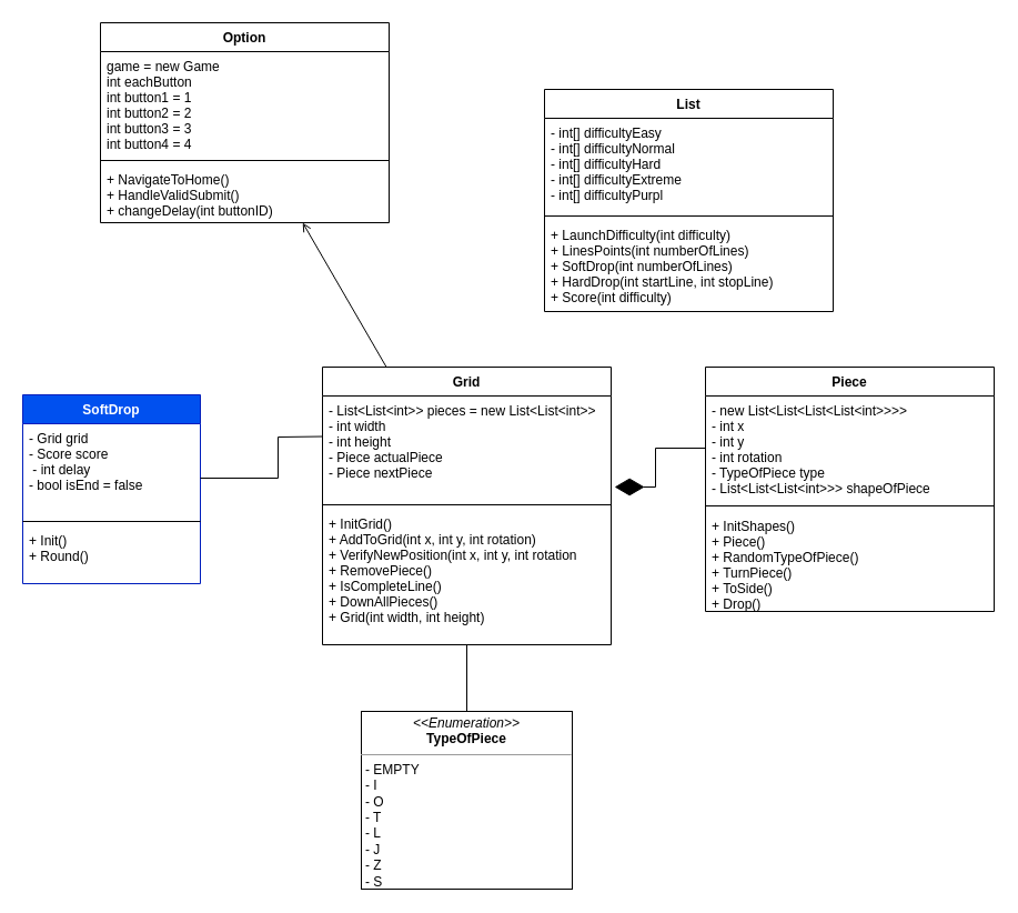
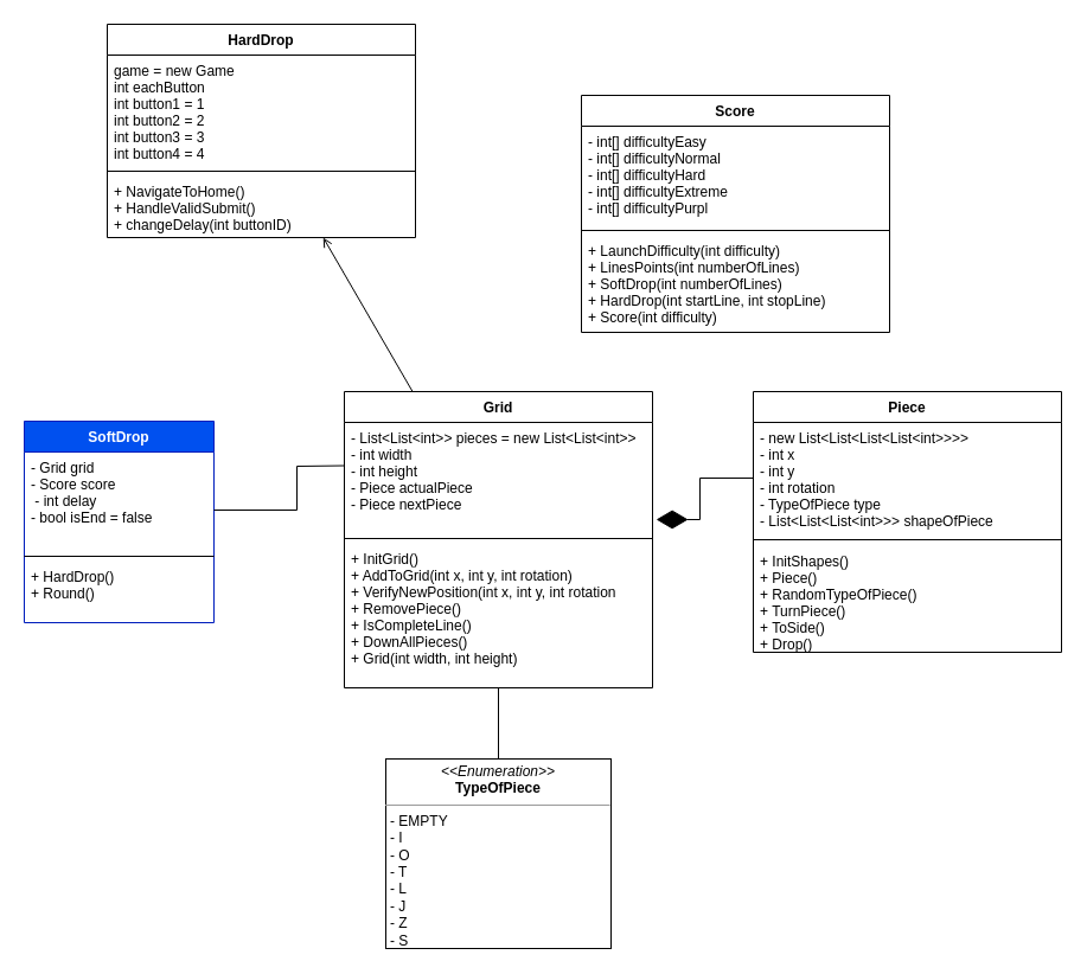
  <mxCell id="0" />
  <mxCell id="1" parent="0" />
  <mxCell id="2" value="SoftDrop" style="swimlane;fontStyle=1;align=center;verticalAlign=top;childLayout=stackLayout;horizontal=1;startSize=26;horizontalStack=0;resizeParent=1;resizeParentMax=0;resizeLast=0;collapsible=1;marginBottom=0;fillColor=#0050ef;strokeColor=#001DBC;fontColor=#ffffff;" parent="1" vertex="1"><mxGeometry x="20" y="355" width="160" height="170" as="geometry" /></mxCell>
  <mxCell id="3" value="- Grid grid&#10;- Score score&#10; - int delay&#10;- bool isEnd = false" style="text;strokeColor=none;fillColor=none;align=left;verticalAlign=top;spacingLeft=4;spacingRight=4;overflow=hidden;rotatable=0;points=[[0,0.5],[1,0.5]];portConstraint=eastwest;" parent="2" vertex="1"><mxGeometry y="26" width="160" height="84" as="geometry" /></mxCell>
  <mxCell id="4" value="" style="line;strokeWidth=1;fillColor=none;align=left;verticalAlign=middle;spacingTop=-1;spacingLeft=3;spacingRight=3;rotatable=0;labelPosition=right;points=[];portConstraint=eastwest;" parent="2" vertex="1"><mxGeometry y="110" width="160" height="8" as="geometry" /></mxCell>
- <mxCell id="5" value="+ Init()&#10;+ Round()" style="text;strokeColor=none;fillColor=none;align=left;verticalAlign=top;spacingLeft=4;spacingRight=4;overflow=hidden;rotatable=0;points=[[0,0.5],[1,0.5]];portConstraint=eastwest;" parent="2" vertex="1"><mxGeometry y="118" width="160" height="52" as="geometry" /></mxCell>
+ <mxCell id="5" value="+ HardDrop()&#10;+ Round()" style="text;strokeColor=none;fillColor=none;align=left;verticalAlign=top;spacingLeft=4;spacingRight=4;overflow=hidden;rotatable=0;points=[[0,0.5],[1,0.5]];portConstraint=eastwest;" parent="2" vertex="1"><mxGeometry y="118" width="160" height="52" as="geometry" /></mxCell>
  <mxCell id="6" value="Piece" style="swimlane;fontStyle=1;align=center;verticalAlign=top;childLayout=stackLayout;horizontal=1;startSize=26;horizontalStack=0;resizeParent=1;resizeParentMax=0;resizeLast=0;collapsible=1;marginBottom=0;" parent="1" vertex="1"><mxGeometry x="635" y="330" width="260" height="220" as="geometry" /></mxCell>
  <mxCell id="7" value="- new List&lt;List&lt;List&lt;List&lt;int&gt;&gt;&gt;&gt;&#10;- int x&#10;- int y&#10;- int rotation&#10;- TypeOfPiece type&#10;- List&lt;List&lt;List&lt;int&gt;&gt;&gt; shapeOfPiece" style="text;align=left;verticalAlign=top;spacingLeft=4;spacingRight=4;overflow=hidden;rotatable=0;points=[[0,0.5],[1,0.5]];portConstraint=eastwest;" parent="6" vertex="1"><mxGeometry y="26" width="260" height="94" as="geometry" /></mxCell>
  <mxCell id="8" value="" style="line;strokeWidth=1;fillColor=none;align=left;verticalAlign=middle;spacingTop=-1;spacingLeft=3;spacingRight=3;rotatable=0;labelPosition=right;points=[];portConstraint=eastwest;" parent="6" vertex="1"><mxGeometry y="120" width="260" height="10" as="geometry" /></mxCell>
  <mxCell id="9" value="+ InitShapes()&#10;+ Piece()&#10;+ RandomTypeOfPiece()&#10;+ TurnPiece()&#10;+ ToSide()&#10;+ Drop()" style="text;align=left;verticalAlign=top;spacingLeft=4;spacingRight=4;overflow=hidden;rotatable=0;points=[[0,0.5],[1,0.5]];portConstraint=eastwest;" parent="6" vertex="1"><mxGeometry y="130" width="260" height="90" as="geometry" /></mxCell>
  <mxCell id="10" style="edgeStyle=none;html=1;exitX=0.5;exitY=1;exitDx=0;exitDy=0;entryX=0.5;entryY=0;entryDx=0;entryDy=0;endArrow=none;endFill=0;" parent="1" source="13" target="17" edge="1"><mxGeometry relative="1" as="geometry" /></mxCell>
  <mxCell id="11" style="edgeStyle=none;html=1;exitX=0;exitY=0.25;exitDx=0;exitDy=0;endArrow=none;endFill=0;rounded=0;" parent="1" source="13" edge="1"><mxGeometry relative="1" as="geometry"><mxPoint x="180" as="targetPoint" y="430" /><Array as="points"><mxPoint x="250" y="393" /><mxPoint x="250" y="430" /></Array></mxGeometry></mxCell>
  <mxCell id="12" value="" style="edgeStyle=none;rounded=0;html=1;endArrow=open;endFill=0;" parent="1" source="13" target="23" edge="1"><mxGeometry relative="1" as="geometry" /></mxCell>
  <mxCell id="13" value="Grid" style="swimlane;fontStyle=1;align=center;verticalAlign=top;childLayout=stackLayout;horizontal=1;startSize=26;horizontalStack=0;resizeParent=1;resizeParentMax=0;resizeLast=0;collapsible=1;marginBottom=0;strokeWidth=1;" parent="1" vertex="1"><mxGeometry x="290" y="330" width="260" height="250" as="geometry" /></mxCell>
  <mxCell id="14" value="- List&lt;List&lt;int&gt;&gt; pieces = new List&lt;List&lt;int&gt;&gt;&#10;- int width&#10;- int height&#10;- Piece actualPiece&#10;- Piece nextPiece" style="text;align=left;verticalAlign=top;spacingLeft=4;spacingRight=4;overflow=hidden;rotatable=0;points=[[0,0.5],[1,0.5]];portConstraint=eastwest;" parent="13" vertex="1"><mxGeometry y="26" width="260" height="94" as="geometry" /></mxCell>
  <mxCell id="15" value="" style="line;strokeWidth=1;fillColor=none;align=left;verticalAlign=middle;spacingTop=-1;spacingLeft=3;spacingRight=3;rotatable=0;labelPosition=right;points=[];portConstraint=eastwest;" parent="13" vertex="1"><mxGeometry y="120" width="260" height="8" as="geometry" /></mxCell>
  <mxCell id="16" value="+ InitGrid()&#10;+ AddToGrid(int x, int y, int rotation)&#10;+ VerifyNewPosition(int x, int y, int rotation&#10;+ RemovePiece()&#10;+ IsCompleteLine()&#10;+ DownAllPieces()&#10;+ Grid(int width, int height)&#10;&#10;" style="text;align=left;verticalAlign=top;spacingLeft=4;spacingRight=4;overflow=hidden;rotatable=0;points=[[0,0.5],[1,0.5]];portConstraint=eastwest;" parent="13" vertex="1"><mxGeometry y="128" width="260" height="122" as="geometry" /></mxCell>
  <mxCell id="17" value="&lt;p style=&quot;margin: 0px ; margin-top: 4px ; text-align: center&quot;&gt;&lt;i&gt;&amp;lt;&amp;lt;Enumeration&amp;gt;&amp;gt;&lt;/i&gt;&lt;br&gt;&lt;b&gt;TypeOfPiece&lt;/b&gt;&lt;/p&gt;&lt;hr size=&quot;1&quot;&gt;&lt;p style=&quot;margin: 0px ; margin-left: 4px&quot;&gt;- EMPTY&lt;br&gt;- I&lt;/p&gt;&lt;p style=&quot;margin: 0px ; margin-left: 4px&quot;&gt;- O&lt;/p&gt;&lt;p style=&quot;margin: 0px ; margin-left: 4px&quot;&gt;- T&lt;br&gt;&lt;/p&gt;&lt;p style=&quot;margin: 0px ; margin-left: 4px&quot;&gt;- L&lt;/p&gt;&lt;p style=&quot;margin: 0px ; margin-left: 4px&quot;&gt;- J&lt;/p&gt;&lt;p style=&quot;margin: 0px ; margin-left: 4px&quot;&gt;- Z&lt;/p&gt;&lt;p style=&quot;margin: 0px ; margin-left: 4px&quot;&gt;- S&lt;/p&gt;&lt;p style=&quot;margin: 0px ; margin-left: 4px&quot;&gt;&lt;br&gt;&lt;/p&gt;" style="verticalAlign=top;align=left;overflow=fill;fontSize=12;fontFamily=Helvetica;html=1;" parent="1" vertex="1"><mxGeometry x="325" y="640" width="190" height="160" as="geometry" /></mxCell>
  <mxCell id="18" value="" style="endArrow=diamondThin;endFill=1;endSize=24;html=1;exitX=0;exitY=0.5;exitDx=0;exitDy=0;entryX=1.012;entryY=0.872;entryDx=0;entryDy=0;rounded=0;entryPerimeter=0;" parent="1" source="7" target="14" edge="1"><mxGeometry width="160" relative="1" as="geometry"><mxPoint x="470" y="450" as="sourcePoint" /><mxPoint x="550" y="440" as="targetPoint" /><Array as="points"><mxPoint x="590" y="403" /><mxPoint x="590" y="438" /></Array></mxGeometry></mxCell>
- <mxCell id="19" value="List" style="swimlane;fontStyle=1;align=center;verticalAlign=top;childLayout=stackLayout;horizontal=1;startSize=26;horizontalStack=0;resizeParent=1;resizeParentMax=0;resizeLast=0;collapsible=1;marginBottom=0;strokeWidth=1;" parent="1" vertex="1"><mxGeometry x="490" y="80" width="260" height="200" as="geometry" /></mxCell>
+ <mxCell id="19" value="Score" style="swimlane;fontStyle=1;align=center;verticalAlign=top;childLayout=stackLayout;horizontal=1;startSize=26;horizontalStack=0;resizeParent=1;resizeParentMax=0;resizeLast=0;collapsible=1;marginBottom=0;strokeWidth=1;" parent="1" vertex="1"><mxGeometry x="490" y="80" width="260" height="200" as="geometry" /></mxCell>
  <mxCell id="20" value="- int[] difficultyEasy&#10;- int[] difficultyNormal&#10;- int[] difficultyHard&#10;- int[] difficultyExtreme&#10;- int[] difficultyPurpl" style="text;align=left;verticalAlign=top;spacingLeft=4;spacingRight=4;overflow=hidden;rotatable=0;points=[[0,0.5],[1,0.5]];portConstraint=eastwest;" parent="19" vertex="1"><mxGeometry y="26" width="260" height="84" as="geometry" /></mxCell>
  <mxCell id="21" value="" style="line;strokeWidth=1;fillColor=none;align=left;verticalAlign=middle;spacingTop=-1;spacingLeft=3;spacingRight=3;rotatable=0;labelPosition=right;points=[];portConstraint=eastwest;" parent="19" vertex="1"><mxGeometry y="110" width="260" height="8" as="geometry" /></mxCell>
  <mxCell id="22" value="+ LaunchDifficulty(int difficulty)&#10;+ LinesPoints(int numberOfLines)&#10;+ SoftDrop(int numberOfLines)&#10;+ HardDrop(int startLine, int stopLine)&#10;+ Score(int difficulty)" style="text;align=left;verticalAlign=top;spacingLeft=4;spacingRight=4;overflow=hidden;rotatable=0;points=[[0,0.5],[1,0.5]];portConstraint=eastwest;" parent="19" vertex="1"><mxGeometry y="118" width="260" height="82" as="geometry" /></mxCell>
- <mxCell id="23" value="Option" style="swimlane;fontStyle=1;align=center;verticalAlign=top;childLayout=stackLayout;horizontal=1;startSize=26;horizontalStack=0;resizeParent=1;resizeParentMax=0;resizeLast=0;collapsible=1;marginBottom=0;strokeWidth=1;" parent="1" vertex="1"><mxGeometry x="90" y="20" width="260" height="180" as="geometry"><mxRectangle x="130" y="-410" width="70" height="26" as="alternateBounds" /></mxGeometry></mxCell>
+ <mxCell id="23" value="HardDrop" style="swimlane;fontStyle=1;align=center;verticalAlign=top;childLayout=stackLayout;horizontal=1;startSize=26;horizontalStack=0;resizeParent=1;resizeParentMax=0;resizeLast=0;collapsible=1;marginBottom=0;strokeWidth=1;" parent="1" vertex="1"><mxGeometry x="90" y="20" width="260" height="180" as="geometry"><mxRectangle x="130" y="-410" width="70" height="26" as="alternateBounds" /></mxGeometry></mxCell>
  <mxCell id="24" value="game = new Game&#10;int eachButton&#10;int button1 = 1&#10;int button2 = 2&#10;int button3 = 3&#10;int button4 = 4" style="text;align=left;verticalAlign=top;spacingLeft=4;spacingRight=4;overflow=hidden;rotatable=0;points=[[0,0.5],[1,0.5]];portConstraint=eastwest;" parent="23" vertex="1"><mxGeometry y="26" width="260" height="94" as="geometry" /></mxCell>
  <mxCell id="25" value="" style="line;strokeWidth=1;fillColor=none;align=left;verticalAlign=middle;spacingTop=-1;spacingLeft=3;spacingRight=3;rotatable=0;labelPosition=right;points=[];portConstraint=eastwest;" parent="23" vertex="1"><mxGeometry y="120" width="260" height="8" as="geometry" /></mxCell>
  <mxCell id="26" value="+ NavigateToHome()&#10;+ HandleValidSubmit()&#10;+ changeDelay(int buttonID)" style="text;align=left;verticalAlign=top;spacingLeft=4;spacingRight=4;overflow=hidden;rotatable=0;points=[[0,0.5],[1,0.5]];portConstraint=eastwest;" parent="23" vertex="1"><mxGeometry y="128" width="260" height="52" as="geometry" /></mxCell>
